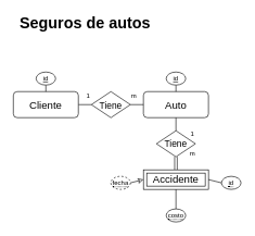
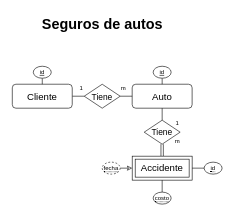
  <mxCell id="0" />
  <mxCell id="1" parent="0" />
- <mxCell id="2" value="Seguros de autos" style="text;strokeColor=none;fillColor=none;html=1;fontSize=24;fontStyle=1;verticalAlign=middle;align=center;" vertex="1" parent="1"><mxGeometry x="25" y="15" width="210" height="40" as="geometry" /></mxCell>
+ <mxCell id="2" value="Seguros de autos" style="text;strokeColor=none;fillColor=none;html=1;fontSize=24;fontStyle=1;verticalAlign=middle;align=center;" vertex="1" parent="1"><mxGeometry x="65" y="20" width="210" height="40" as="geometry" /></mxCell>
  <mxCell id="3" style="edgeStyle=none;html=1;exitX=1;exitY=0.5;exitDx=0;exitDy=0;entryX=0;entryY=0.5;entryDx=0;entryDy=0;fontSize=14;endArrow=none;endFill=0;" edge="1" parent="1" source="4" target="7"><mxGeometry relative="1" as="geometry" /></mxCell>
  <mxCell id="4" value="Cliente" style="whiteSpace=wrap;html=1;align=center;fontSize=16;fillColor=default;rounded=1;" vertex="1" parent="1"><mxGeometry x="20" y="140" width="100" height="40" as="geometry" /></mxCell>
  <mxCell id="5" value="Auto" style="whiteSpace=wrap;html=1;align=center;fontSize=16;fillColor=default;rounded=1;" vertex="1" parent="1"><mxGeometry x="220" y="140" width="100" height="40" as="geometry" /></mxCell>
  <mxCell id="6" style="edgeStyle=none;html=1;exitX=1;exitY=0.5;exitDx=0;exitDy=0;entryX=0;entryY=0.5;entryDx=0;entryDy=0;fontSize=14;endArrow=none;endFill=0;" edge="1" parent="1" source="7" target="5"><mxGeometry relative="1" as="geometry" /></mxCell>
  <mxCell id="7" value="&lt;font style=&quot;font-size: 14px;&quot;&gt;Tiene&lt;/font&gt;" style="shape=rhombus;perimeter=rhombusPerimeter;whiteSpace=wrap;html=1;align=center;fontSize=16;fillColor=default;" vertex="1" parent="1"><mxGeometry x="140" y="140" width="60" height="40" as="geometry" /></mxCell>
  <mxCell id="8" value="&lt;font style=&quot;font-size: 10px;&quot;&gt;m&lt;/font&gt;" style="text;html=1;align=center;verticalAlign=middle;resizable=0;points=[];autosize=1;strokeColor=none;fillColor=none;fontSize=14;" vertex="1" parent="1"><mxGeometry x="190" y="130" width="30" height="30" as="geometry" /></mxCell>
  <mxCell id="9" value="&lt;font style=&quot;font-size: 10px;&quot;&gt;1&lt;/font&gt;" style="text;html=1;align=center;verticalAlign=middle;resizable=0;points=[];autosize=1;strokeColor=none;fillColor=none;fontSize=14;" vertex="1" parent="1"><mxGeometry x="120" y="130" width="30" height="30" as="geometry" /></mxCell>
  <mxCell id="10" style="edgeStyle=none;html=1;exitX=0.5;exitY=1;exitDx=0;exitDy=0;entryX=0.5;entryY=0;entryDx=0;entryDy=0;fontSize=10;endArrow=none;endFill=0;" edge="1" parent="1" source="11" target="5"><mxGeometry relative="1" as="geometry" /></mxCell>
  <mxCell id="11" value="&lt;u&gt;id&lt;/u&gt;" style="ellipse;whiteSpace=wrap;html=1;align=center;fontSize=10;fillColor=default;" vertex="1" parent="1"><mxGeometry x="255" y="110" width="30" height="20" as="geometry" /></mxCell>
  <mxCell id="12" style="edgeStyle=none;html=1;exitX=0.5;exitY=1;exitDx=0;exitDy=0;entryX=0.5;entryY=0;entryDx=0;entryDy=0;fontSize=10;endArrow=none;endFill=0;" edge="1" parent="1" source="13" target="4"><mxGeometry relative="1" as="geometry" /></mxCell>
  <mxCell id="13" value="&lt;u&gt;id&lt;/u&gt;" style="ellipse;whiteSpace=wrap;html=1;align=center;fontSize=10;fillColor=default;" vertex="1" parent="1"><mxGeometry x="55" y="110" width="30" height="20" as="geometry" /></mxCell>
  <mxCell id="14" style="edgeStyle=none;html=1;exitX=0.5;exitY=0;exitDx=0;exitDy=0;entryX=0.5;entryY=1;entryDx=0;entryDy=0;fontSize=10;endArrow=none;endFill=0;" edge="1" parent="1" source="15" target="5"><mxGeometry relative="1" as="geometry"><mxPoint x="270" y="180" as="targetPoint" /></mxGeometry></mxCell>
  <mxCell id="15" value="&lt;font style=&quot;font-size: 14px;&quot;&gt;Tiene&lt;/font&gt;" style="shape=rhombus;perimeter=rhombusPerimeter;whiteSpace=wrap;html=1;align=center;fontSize=16;fillColor=default;" vertex="1" parent="1"><mxGeometry x="240" y="200" width="60" height="40" as="geometry" /></mxCell>
  <mxCell id="16" value="1" style="text;html=1;align=center;verticalAlign=middle;resizable=0;points=[];autosize=1;strokeColor=none;fillColor=none;fontSize=10;" vertex="1" parent="1"><mxGeometry x="280" y="190" width="30" height="30" as="geometry" /></mxCell>
  <mxCell id="17" value="m" style="text;html=1;align=center;verticalAlign=middle;resizable=0;points=[];autosize=1;strokeColor=none;fillColor=none;fontSize=10;" vertex="1" parent="1"><mxGeometry x="280" y="220" width="30" height="30" as="geometry" /></mxCell>
  <mxCell id="18" value="" style="shape=link;html=1;rounded=0;fontSize=10;endArrow=none;endFill=0;entryX=0.5;entryY=0;entryDx=0;entryDy=0;exitX=0.5;exitY=1;exitDx=0;exitDy=0;" edge="1" parent="1" source="15" target="19"><mxGeometry relative="1" as="geometry"><mxPoint x="330" y="250" as="sourcePoint" /><mxPoint x="270" y="260" as="targetPoint" /></mxGeometry></mxCell>
- <mxCell id="19" value="&lt;font style=&quot;font-size: 16px;&quot;&gt;Accidente&lt;/font&gt;" style="shape=ext;margin=3;double=1;whiteSpace=wrap;html=1;align=center;fontSize=10;fillColor=default;" vertex="1" parent="1"><mxGeometry x="220" y="260" width="100" height="30" as="geometry" /></mxCell>
+ <mxCell id="19" value="&lt;font style=&quot;font-size: 16px;&quot;&gt;Accidente&lt;/font&gt;" style="shape=ext;margin=3;double=1;whiteSpace=wrap;html=1;align=center;fontSize=10;fillColor=default;" vertex="1" parent="1"><mxGeometry x="220" y="260" width="100" height="40" as="geometry" /></mxCell>
  <mxCell id="20" style="edgeStyle=none;html=1;exitX=0;exitY=0.5;exitDx=0;exitDy=0;entryX=1;entryY=0.5;entryDx=0;entryDy=0;fontSize=10;endArrow=none;endFill=0;" edge="1" parent="1" source="21" target="19"><mxGeometry relative="1" as="geometry" /></mxCell>
  <mxCell id="21" value="&lt;span style=&quot;border-bottom: 1px dotted&quot;&gt;id&lt;/span&gt;" style="ellipse;whiteSpace=wrap;html=1;align=center;fontSize=10;fillColor=default;" vertex="1" parent="1"><mxGeometry x="340" y="270" width="30" height="20" as="geometry" /></mxCell>
  <mxCell id="22" style="edgeStyle=none;html=1;exitX=1;exitY=0.5;exitDx=0;exitDy=0;entryX=0;entryY=0.5;entryDx=0;entryDy=0;fontSize=10;endArrow=classic;endFill=0;" edge="1" parent="1" source="23" target="19"><mxGeometry relative="1" as="geometry" /></mxCell>
  <mxCell id="23" value="&lt;span style=&quot;border-bottom: 1px dotted&quot;&gt;fecha&lt;/span&gt;" style="ellipse;whiteSpace=wrap;html=1;align=center;fontSize=10;fillColor=default;dashed=1;" vertex="1" parent="1"><mxGeometry x="170" y="270" width="30" height="20" as="geometry" /></mxCell>
  <mxCell id="24" style="edgeStyle=none;html=1;exitX=0.5;exitY=0;exitDx=0;exitDy=0;entryX=0.5;entryY=1;entryDx=0;entryDy=0;fontSize=10;endArrow=none;endFill=0;" edge="1" parent="1" source="25" target="19"><mxGeometry relative="1" as="geometry" /></mxCell>
  <mxCell id="25" value="&lt;span style=&quot;border-bottom: 1px dotted&quot;&gt;costo&lt;/span&gt;" style="ellipse;whiteSpace=wrap;html=1;align=center;fontSize=10;fillColor=default;" vertex="1" parent="1"><mxGeometry x="255" y="320" width="30" height="20" as="geometry" /></mxCell>
